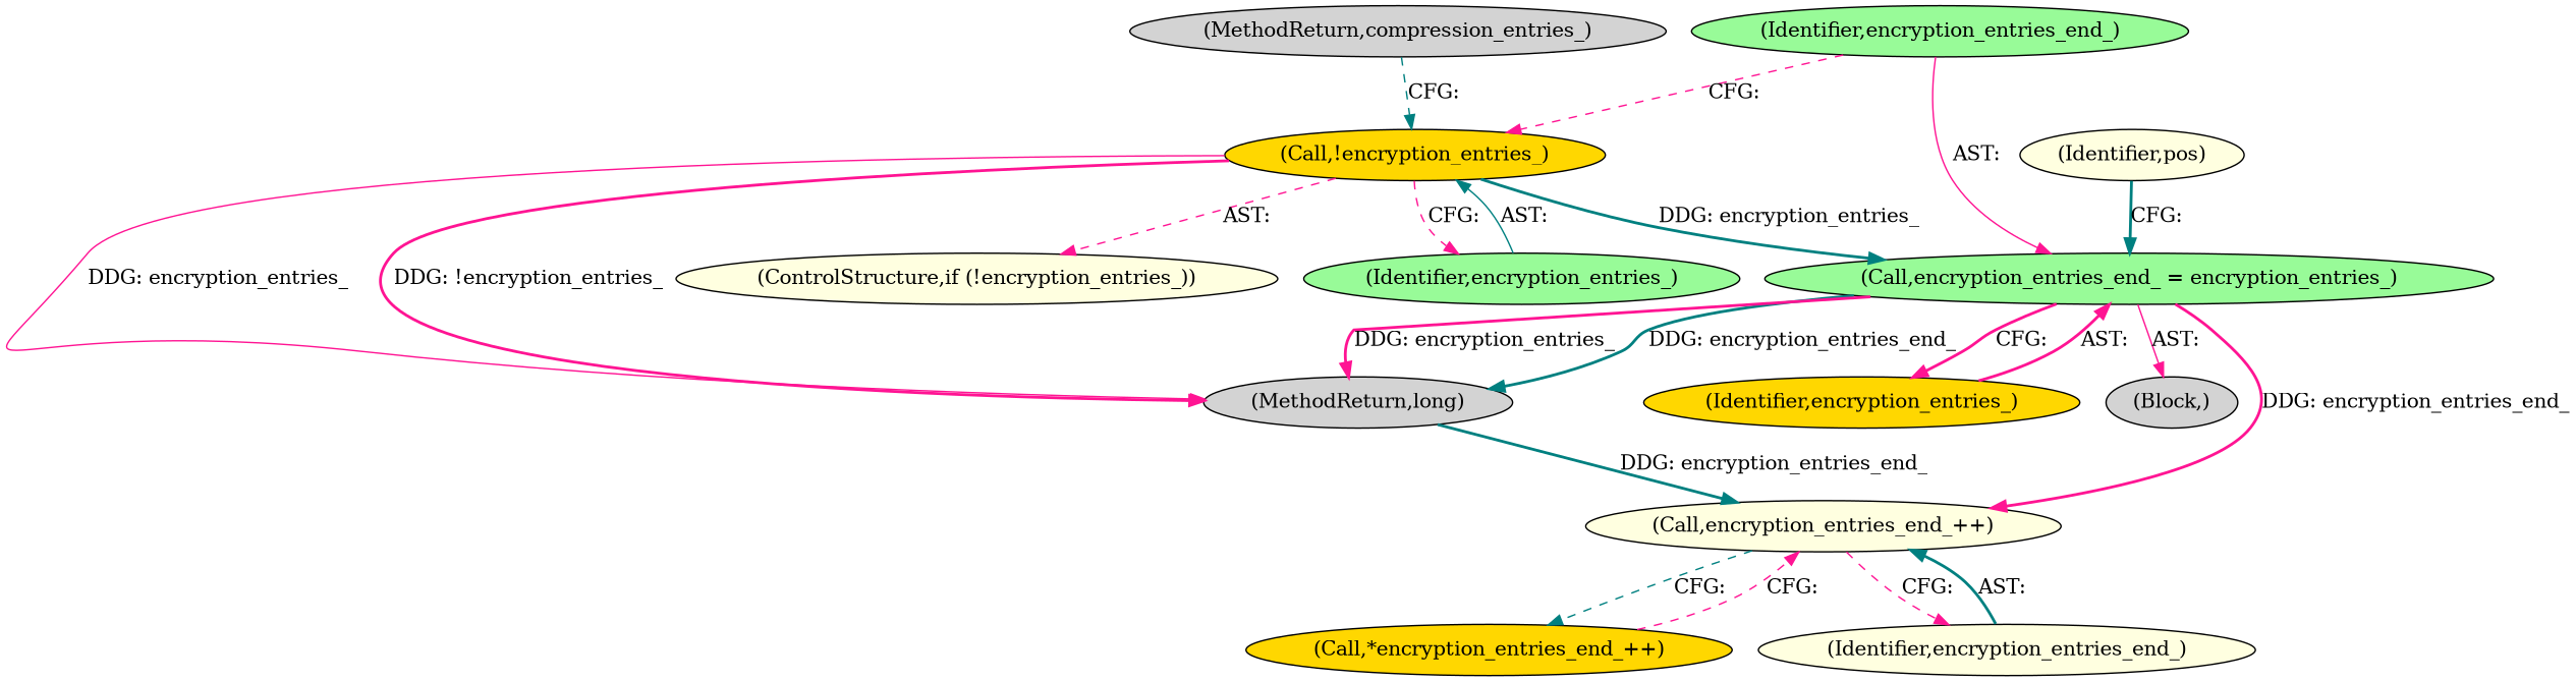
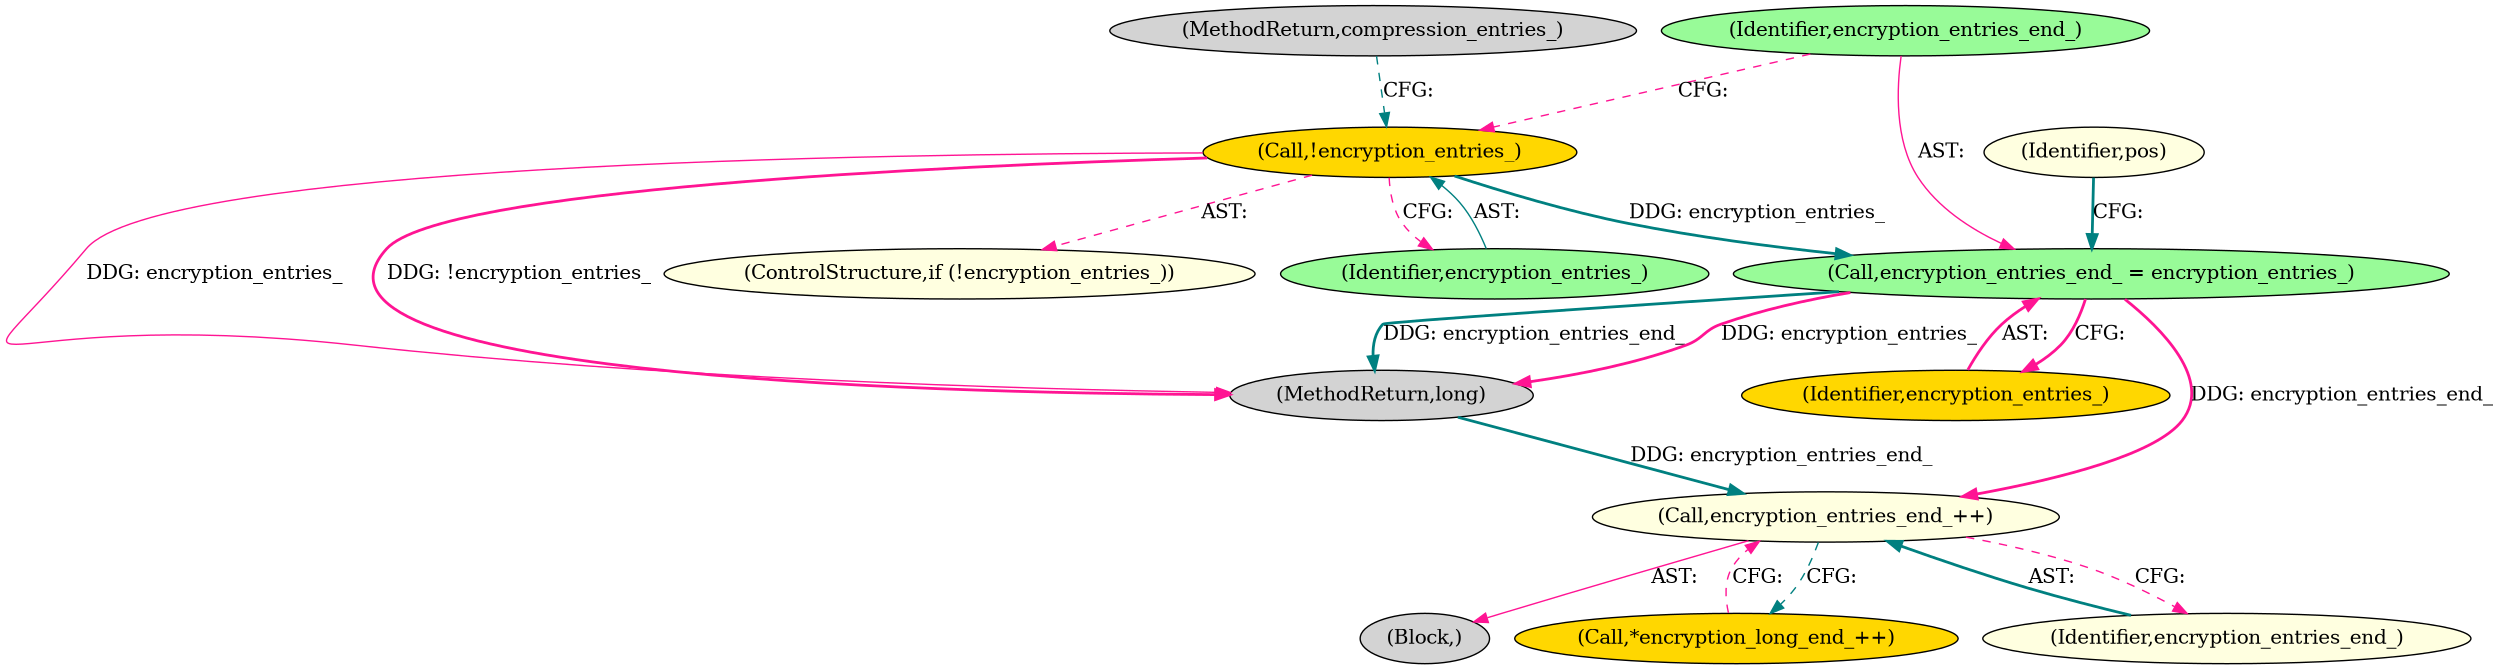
  digraph {
    node [fillcolor=lightyellow style=filled]
    edge [color=deeppink style=bold]
    n1 [fillcolor=gold label="(Call,!encryption_entries_)"]
    n2 [fillcolor=palegreen label="(Call,encryption_entries_end_ = encryption_entries_)"]
    n3 [label="(ControlStructure,if (!encryption_entries_))"]
    n4 [fillcolor=lightgrey label="(MethodReturn,long)"]
    n5 [fillcolor=palegreen label="(Identifier,encryption_entries_)"]
    n6 [label="(Call,encryption_entries_end_++)"]
    n7 [fillcolor=gold label="(Identifier,encryption_entries_)"]
    n8 [fillcolor=lightgrey label="(Block,)"]
-   n9 [fillcolor=gold label="(Call,*encryption_entries_end_++)"]
+   n9 [fillcolor=gold label="(Call,*encryption_long_end_++)"]
    n10 [label="(Identifier,encryption_entries_end_)"]
    n11 [fillcolor=palegreen label="(Identifier,encryption_entries_end_)"]
    n12 [fillcolor=lightgrey label="(MethodReturn,compression_entries_)"]
    n13 [label="(Identifier,pos)"]
    n1 -> n2 [color=teal label="DDG: encryption_entries_"]
    n1 -> n3 [label="AST: " style=dashed]
    n1 -> n4 [label="DDG: encryption_entries_" style=solid]
    n1 -> n4 [label="DDG: !encryption_entries_"]
    n1 -> n5 [label="CFG: " style=dashed]
    n2 -> n4 [color=teal label="DDG: encryption_entries_end_"]
    n2 -> n4 [label="DDG: encryption_entries_"]
    n2 -> n6 [label="DDG: encryption_entries_end_"]
    n2 -> n7 [label="CFG: "]
-   n2 -> n8 [label="AST: " style=solid]
+   n6 -> n8 [label="AST: " style=solid]
    n4 -> n6 [color=teal label="DDG: encryption_entries_end_"]
    n5 -> n1 [color=teal label="AST: " style=solid]
    n6 -> n9 [color=teal label="CFG: " style=dashed]
    n6 -> n10 [label="CFG: " style=dashed]
    n7 -> n2 [label="AST: "]
    n9 -> n6 [label="CFG: " style=dashed]
    n10 -> n6 [color=teal label="AST: "]
    n11 -> n1 [label="CFG: " style=dashed]
    n11 -> n2 [label="AST: " style=solid]
    n12 -> n1 [color=teal label="CFG: " style=dashed]
    n13 -> n2 [color=teal label="CFG: "]
  }
